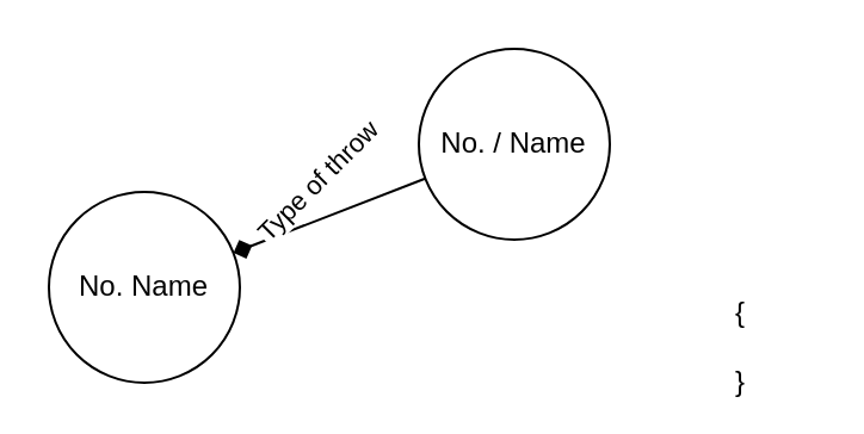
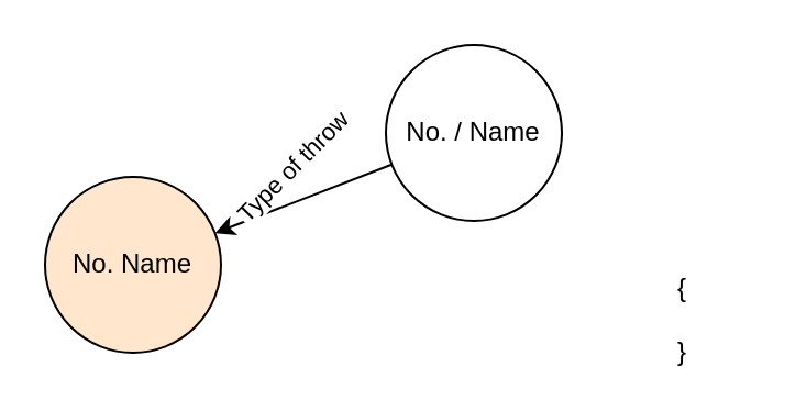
  <mxCell id="0" />
  <mxCell id="1" parent="0" />
- <mxCell id="2" style="rounded=0;orthogonalLoop=1;jettySize=auto;html=1;endArrow=diamond;" parent="1" source="4" target="5" edge="1"><mxGeometry relative="1" as="geometry" /></mxCell>
+ <mxCell id="2" style="rounded=0;orthogonalLoop=1;jettySize=auto;html=1;" parent="1" source="4" target="5" edge="1"><mxGeometry relative="1" as="geometry" /></mxCell>
  <mxCell id="3" value="Type of throw" style="edgeLabel;html=1;align=center;verticalAlign=middle;resizable=0;points=[];rotation=-45;" parent="2" vertex="1" connectable="0"><mxGeometry x="-0.044" y="-1" relative="1" as="geometry"><mxPoint x="-7" y="-12" as="offset" /></mxGeometry></mxCell>
  <mxCell id="4" value="No. / Name" style="ellipse;whiteSpace=wrap;html=1;aspect=fixed;" parent="1" vertex="1"><mxGeometry x="175" y="20" width="80" height="80" as="geometry" /></mxCell>
- <mxCell id="5" value="No. Name" style="ellipse;whiteSpace=wrap;html=1;aspect=fixed;" parent="1" vertex="1"><mxGeometry x="20" y="80" width="80" height="80" as="geometry" /></mxCell>
+ <mxCell id="5" value="No. Name" style="ellipse;whiteSpace=wrap;html=1;aspect=fixed;fillColor=#ffe6cc;" parent="1" vertex="1"><mxGeometry x="20" y="80" width="80" height="80" as="geometry" /></mxCell>
  <mxCell id="6" value="{&lt;div&gt;&lt;br&gt;&lt;div&gt;}&lt;/div&gt;&lt;/div&gt;" style="text;html=1;align=center;verticalAlign=middle;whiteSpace=wrap;rounded=0;" vertex="1" parent="1"><mxGeometry x="280" y="130" width="60" height="30" as="geometry" /></mxCell>
